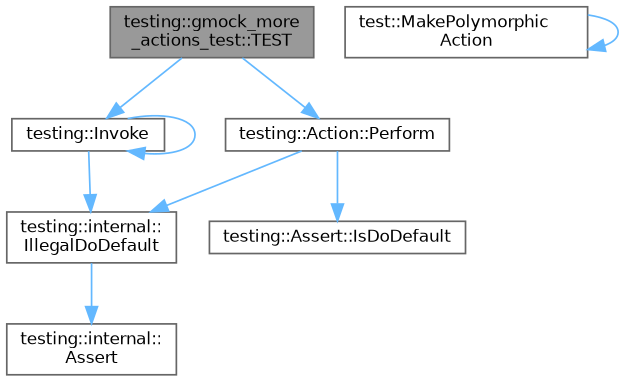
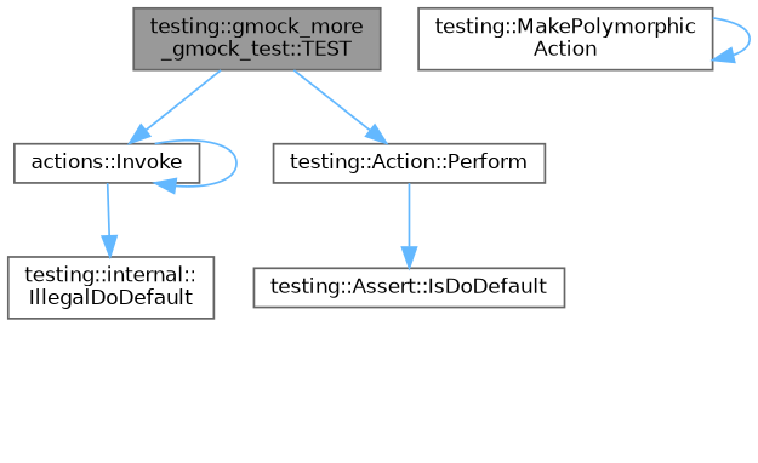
  digraph {
    rankdir=TB
    node [color=grey40 fillcolor=white fontname=Helvetica fontsize=10 shape=box style=filled]
    edge [color=steelblue1 fontname=Helvetica fontsize=10 labelfontname=Helvetica labelfontsize=10 style=solid]
-   n1 [color=gray40 fillcolor=grey60 fontcolor=black height=0.2 label="testing::gmock_more\l_actions_test::TEST" width=0.4]
-   n2 [height=0.2 label="testing::Invoke" width=0.4]
+   n1 [color=gray40 fillcolor=grey60 fontcolor=black height=0.2 label="testing::gmock_more\l_gmock_test::TEST" width=0.4]
+   n2 [height=0.2 label="actions::Invoke" width=0.4]
    n3 [height=0.2 label="testing::Action::Perform" width=0.4]
    n4 [height=0.2 label="testing::internal::\lIllegalDoDefault" width=0.4]
    n5 [height=0.2 label="testing::Assert::IsDoDefault" width=0.4]
-   n6 [height=0.2 label="test::MakePolymorphic\lAction" width=0.4]
-   n7 [height=0.2 label="testing::internal::\lAssert" width=0.4]
+   n6 [height=0.2 label="testing::MakePolymorphic\lAction" width=0.4]
    n1 -> n2
    n1 -> n3
    n2 -> n2
    n2 -> n4
-   n3 -> n4
    n3 -> n5
-   n4 -> n7
    n6 -> n6
  }
